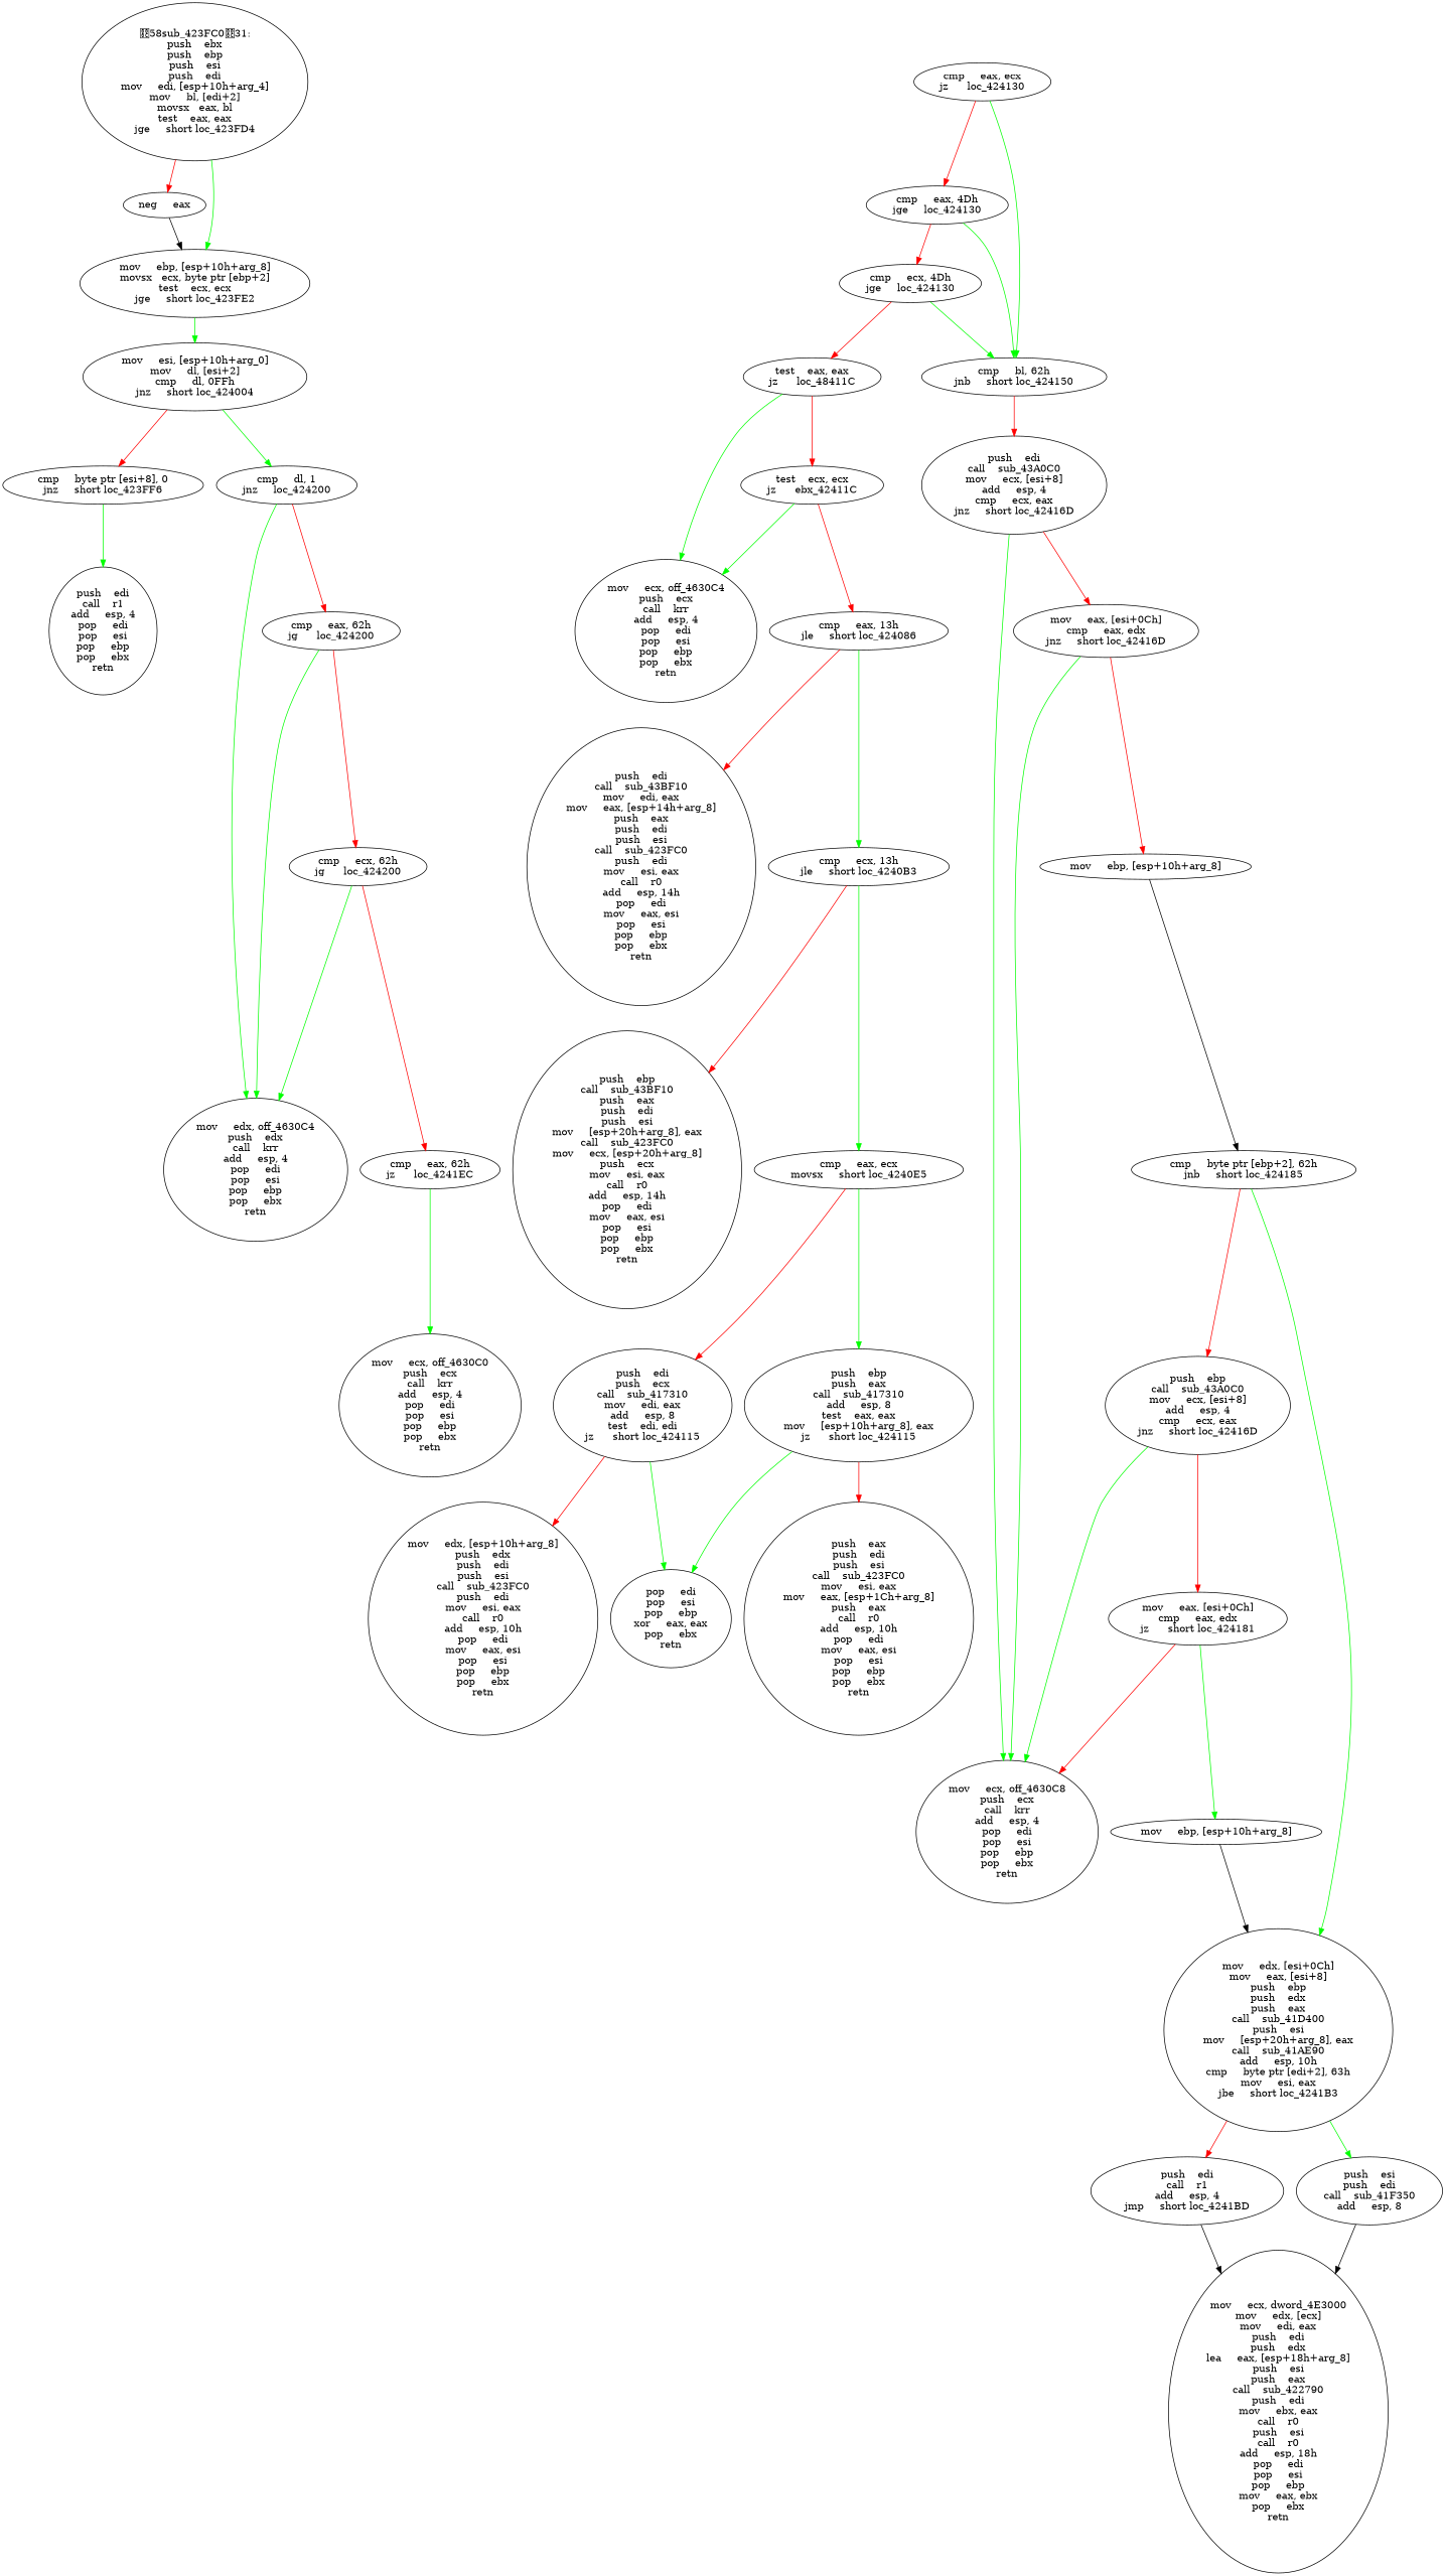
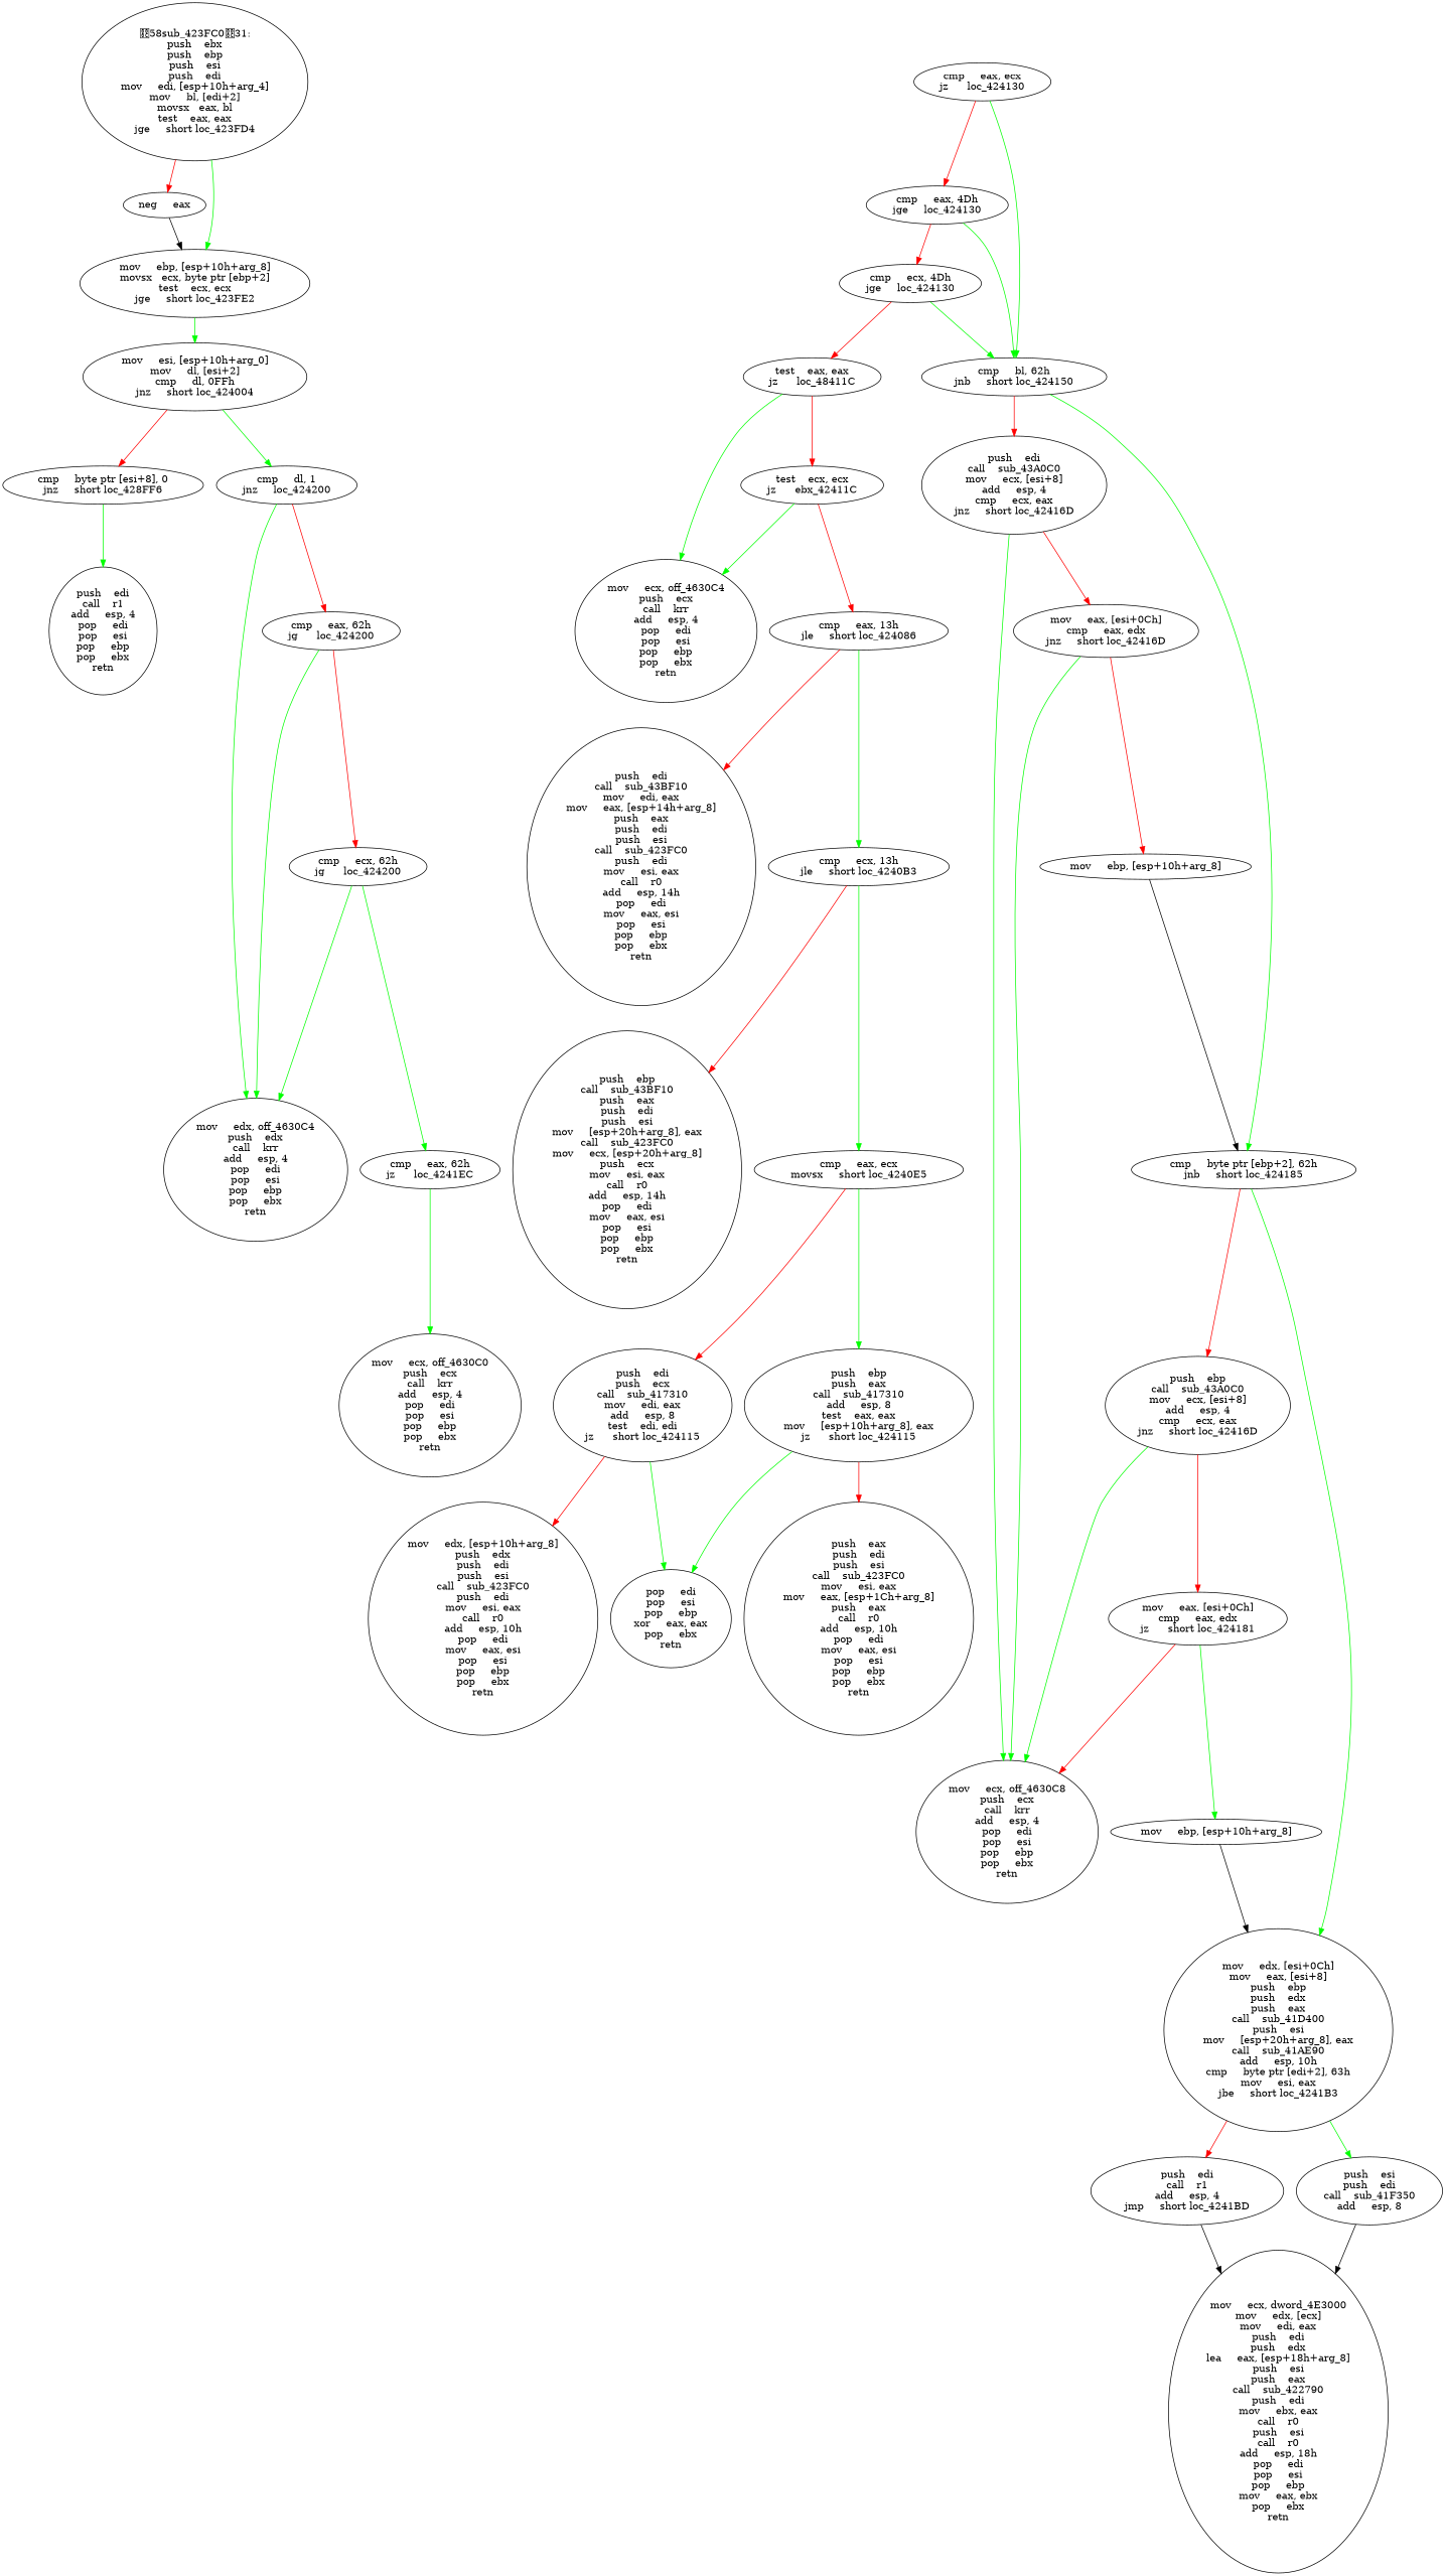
  digraph {
    edge [color=green]
    n1 [label="58sub_423FC031:\npush    ebx\npush    ebp\npush    esi\npush    edi\nmov     edi, [esp+10h+arg_4]\nmov     bl, [edi+2]\nmovsx   eax, bl\ntest    eax, eax\njge     short loc_423FD4"]
    n2 [label="neg     eax"]
    n3 [label="mov     ebp, [esp+10h+arg_8]\nmovsx   ecx, byte ptr [ebp+2]\ntest    ecx, ecx\njge     short loc_423FE2"]
    n4 [label="mov     esi, [esp+10h+arg_0]\nmov     dl, [esi+2]\ncmp     dl, 0FFh\njnz     short loc_424004"]
-   n5 [label="cmp     byte ptr [esi+8], 0\njnz     short loc_423FF6"]
+   n5 [label="cmp     byte ptr [esi+8], 0\njnz     short loc_428FF6"]
    n6 [label="cmp     dl, 1\njnz     loc_424200"]
    n7 [label="push    edi\ncall    r1\nadd     esp, 4\npop     edi\npop     esi\npop     ebp\npop     ebx\nretn"]
    n8 [label="cmp     eax, 62h\njg      loc_424200"]
    n9 [label="mov     edx, off_4630C4\npush    edx\ncall    krr\nadd     esp, 4\npop     edi\npop     esi\npop     ebp\npop     ebx\nretn"]
    n10 [label="cmp     ecx, 62h\njg      loc_424200"]
    n11 [label="cmp     eax, 62h\njz      loc_4241EC"]
    n12 [label="mov     ecx, off_4630C0\npush    ecx\ncall    krr\nadd     esp, 4\npop     edi\npop     esi\npop     ebp\npop     ebx\nretn"]
    n13 [label="cmp     eax, ecx\njz      loc_424130"]
    n14 [label="cmp     eax, 4Dh\njge     loc_424130"]
    n15 [label="cmp     bl, 62h\njnb     short loc_424150"]
    n16 [label="cmp     ecx, 4Dh\njge     loc_424130"]
    n17 [label="push    edi\ncall    sub_43A0C0\nmov     ecx, [esi+8]\nadd     esp, 4\ncmp     ecx, eax\njnz     short loc_42416D"]
    n18 [label="cmp     byte ptr [ebp+2], 62h\njnb     short loc_424185"]
    n19 [label="test    eax, eax\njz      loc_48411C"]
    n20 [label="test    ecx, ecx\njz      ebx_42411C"]
    n21 [label="mov     ecx, off_4630C4\npush    ecx\ncall    krr\nadd     esp, 4\npop     edi\npop     esi\npop     ebp\npop     ebx\nretn"]
    n22 [label="cmp     eax, 13h\njle     short loc_424086"]
    n23 [label="push    edi\ncall    sub_43BF10\nmov     edi, eax\nmov     eax, [esp+14h+arg_8]\npush    eax\npush    edi\npush    esi\ncall    sub_423FC0\npush    edi\nmov     esi, eax\ncall    r0\nadd     esp, 14h\npop     edi\nmov     eax, esi\npop     esi\npop     ebp\npop     ebx\nretn"]
    n24 [label="cmp     ecx, 13h\njle     short loc_4240B3"]
    n25 [label="push    ebp\ncall    sub_43BF10\npush    eax\npush    edi\npush    esi\nmov     [esp+20h+arg_8], eax\ncall    sub_423FC0\nmov     ecx, [esp+20h+arg_8]\npush    ecx\nmov     esi, eax\ncall    r0\nadd     esp, 14h\npop     edi\nmov     eax, esi\npop     esi\npop     ebp\npop     ebx\nretn"]
    n26 [label="cmp     eax, ecx\nmovsx     short loc_4240E5"]
    n27 [label="push    edi\npush    ecx\ncall    sub_417310\nmov     edi, eax\nadd     esp, 8\ntest    edi, edi\njz      short loc_424115"]
    n28 [label="push    ebp\npush    eax\ncall    sub_417310\nadd     esp, 8\ntest    eax, eax\nmov     [esp+10h+arg_8], eax\njz      short loc_424115"]
    n29 [label="mov     edx, [esp+10h+arg_8]\npush    edx\npush    edi\npush    esi\ncall    sub_423FC0\npush    edi\nmov     esi, eax\ncall    r0\nadd     esp, 10h\npop     edi\nmov     eax, esi\npop     esi\npop     ebp\npop     ebx\nretn"]
    n30 [label="pop     edi\npop     esi\npop     ebp\nxor     eax, eax\npop     ebx\nretn"]
    n31 [label="push    eax\npush    edi\npush    esi\ncall    sub_423FC0\nmov     esi, eax\nmov     eax, [esp+1Ch+arg_8]\npush    eax\ncall    r0\nadd     esp, 10h\npop     edi\nmov     eax, esi\npop     esi\npop     ebp\npop     ebx\nretn"]
    n32 [label="mov     eax, [esi+0Ch]\ncmp     eax, edx\njnz     short loc_42416D"]
    n33 [label="mov     ecx, off_4630C8\npush    ecx\ncall    krr\nadd     esp, 4\npop     edi\npop     esi\npop     ebp\npop     ebx\nretn"]
    n34 [label="push    ebp\ncall    sub_43A0C0\nmov     ecx, [esi+8]\nadd     esp, 4\ncmp     ecx, eax\njnz     short loc_42416D"]
    n35 [label="mov     edx, [esi+0Ch]\nmov     eax, [esi+8]\npush    ebp\npush    edx\npush    eax\ncall    sub_41D400\npush    esi\nmov     [esp+20h+arg_8], eax\ncall    sub_41AE90\nadd     esp, 10h\ncmp     byte ptr [edi+2], 63h\nmov     esi, eax\njbe     short loc_4241B3"]
    n36 [label="mov     ebp, [esp+10h+arg_8]"]
    n37 [label="mov     eax, [esi+0Ch]\ncmp     eax, edx\njz      short loc_424181"]
    n38 [label="push    edi\ncall    r1\nadd     esp, 4\njmp     short loc_4241BD"]
    n39 [label="push    esi\npush    edi\ncall    sub_41F350\nadd     esp, 8"]
    n40 [label="mov     ebp, [esp+10h+arg_8]"]
    n41 [label="mov     ecx, dword_4E3000\nmov     edx, [ecx]\nmov     edi, eax\npush    edi\npush    edx\nlea     eax, [esp+18h+arg_8]\npush    esi\npush    eax\ncall    sub_422790\npush    edi\nmov     ebx, eax\ncall    r0\npush    esi\ncall    r0\nadd     esp, 18h\npop     edi\npop     esi\npop     ebp\nmov     eax, ebx\npop     ebx\nretn"]
    n1 -> n2 [color=red]
    n1 -> n3
    n2 -> n3 [color=black]
    n3 -> n4
    n4 -> n5 [color=red]
    n4 -> n6
    n5 -> n7
    n6 -> n8 [color=red]
    n6 -> n9
    n8 -> n9
    n8 -> n10 [color=red]
    n10 -> n9
-   n10 -> n11 [color=red]
+   n10 -> n11
    n11 -> n12
    n13 -> n14 [color=red]
    n13 -> n15
    n14 -> n15
    n14 -> n16 [color=red]
    n15 -> n17 [color=red]
+   n15 -> n18
    n16 -> n15
    n16 -> n19 [color=red]
    n17 -> n32 [color=red]
    n17 -> n33
    n18 -> n34 [color=red]
    n18 -> n35
    n19 -> n20 [color=red]
    n19 -> n21
    n20 -> n21
    n20 -> n22 [color=red]
    n22 -> n23 [color=red]
    n22 -> n24
    n24 -> n25 [color=red]
    n24 -> n26
    n26 -> n27 [color=red]
    n26 -> n28
    n27 -> n29 [color=red]
    n27 -> n30
    n28 -> n30
    n28 -> n31 [color=red]
    n32 -> n33
    n32 -> n36 [color=red]
    n34 -> n33
    n34 -> n37 [color=red]
    n35 -> n38 [color=red]
    n35 -> n39
    n36 -> n18 [color=black]
    n37 -> n33 [color=red]
    n37 -> n40
    n38 -> n41 [color=black]
    n39 -> n41 [color=black]
    n40 -> n35 [color=black]
  }
